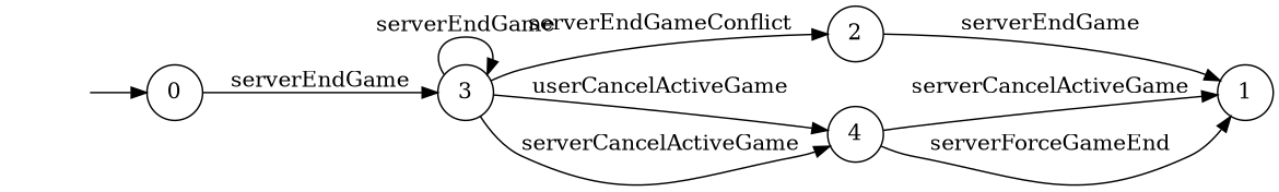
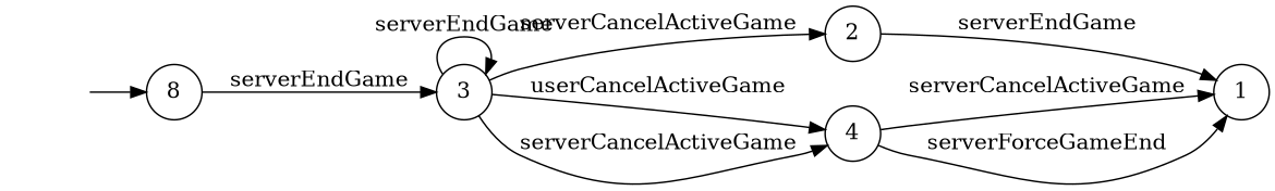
  digraph {
    rankdir=LR
    node [shape=circle]
    "" [shape=plaintext]
-   n2 [label=0]
+   n2 [label=8]
    n3 [label=3]
    n4 [label=2]
    n5 [label=4]
    n6 [label=1]
    "" -> n2
    n2 -> n3 [label=serverEndGame]
    n3 -> n3 [label=serverEndGame]
-   n3 -> n4 [label=serverEndGameConflict]
+   n3 -> n4 [label=serverCancelActiveGame]
    n3 -> n5 [label=userCancelActiveGame]
    n3 -> n5 [label=serverCancelActiveGame]
    n4 -> n6 [label=serverEndGame]
    n5 -> n6 [label=serverCancelActiveGame]
    n5 -> n6 [label=serverForceGameEnd]
  }
